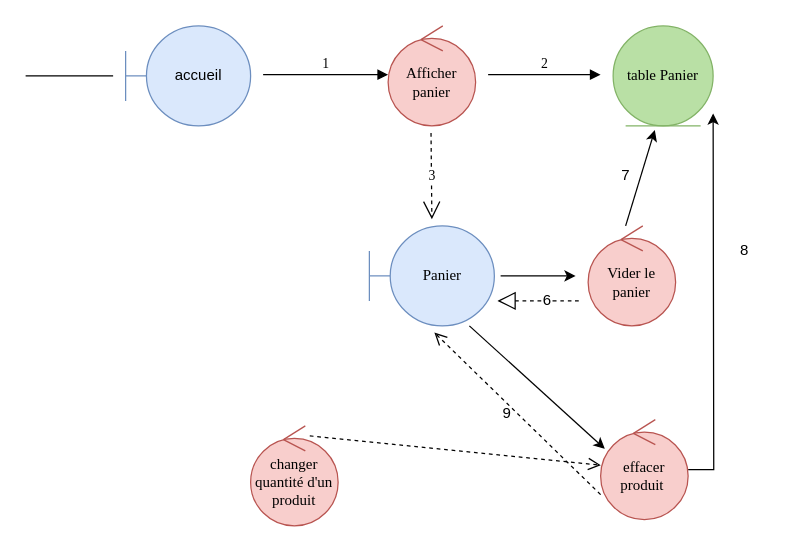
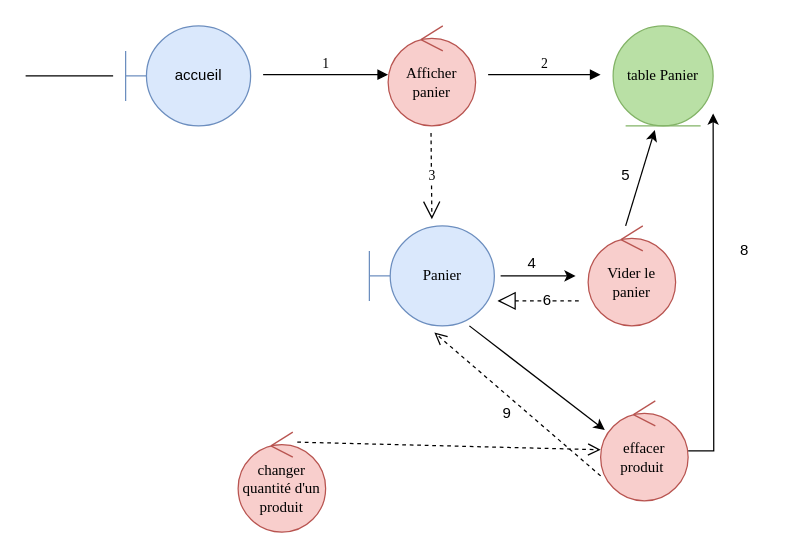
  <mxCell id="0" />
  <mxCell id="1" parent="0" />
  <mxCell id="2" value="" style="line;strokeWidth=1;fillColor=none;align=left;verticalAlign=middle;spacingTop=-1;spacingLeft=3;spacingRight=3;rotatable=0;labelPosition=right;points=[];portConstraint=eastwest;fontFamily=Verdana;" vertex="1" parent="1"><mxGeometry x="20" y="56" width="70" height="8" as="geometry" /></mxCell>
  <mxCell id="3" value="accueil" style="shape=umlBoundary;whiteSpace=wrap;html=1;fillColor=#dae8fc;strokeColor=#6c8ebf;" vertex="1" parent="1"><mxGeometry x="100" y="20" width="100" height="80" as="geometry" /></mxCell>
  <mxCell id="4" value="1" style="html=1;verticalAlign=bottom;endArrow=block;fontFamily=Verdana;entryX=0;entryY=0.488;entryDx=0;entryDy=0;entryPerimeter=0;" edge="1" parent="1" target="5"><mxGeometry width="80" relative="1" as="geometry"><mxPoint x="210" y="59" as="sourcePoint" /><mxPoint x="290" y="59" as="targetPoint" /></mxGeometry></mxCell>
  <mxCell id="5" value="Afficher panier" style="ellipse;shape=umlControl;whiteSpace=wrap;html=1;fontFamily=Verdana;fillColor=#f8cecc;strokeColor=#b85450;" vertex="1" parent="1"><mxGeometry x="310" y="20" width="70" height="80" as="geometry" /></mxCell>
  <mxCell id="6" value="2" style="html=1;verticalAlign=bottom;endArrow=block;fontFamily=Verdana;entryX=0;entryY=0.5;entryDx=0;entryDy=0;" edge="1" parent="1"><mxGeometry width="80" relative="1" as="geometry"><mxPoint x="390" y="59" as="sourcePoint" /><mxPoint x="480" y="59" as="targetPoint" /></mxGeometry></mxCell>
  <mxCell id="7" value="table Panier" style="ellipse;shape=umlEntity;whiteSpace=wrap;html=1;fontFamily=Verdana;fillColor=#B9E0A5;strokeColor=#82b366;" vertex="1" parent="1"><mxGeometry x="490" y="20" width="80" height="80" as="geometry" /></mxCell>
  <mxCell id="8" value="3" style="endArrow=open;endSize=12;dashed=1;html=1;fontFamily=Verdana;exitX=0.476;exitY=0.99;exitDx=0;exitDy=0;exitPerimeter=0;entryX=0.59;entryY=-0.023;entryDx=0;entryDy=0;entryPerimeter=0;" edge="1" parent="1"><mxGeometry width="160" relative="1" as="geometry"><mxPoint x="344.32" y="105.7" as="sourcePoint" /><mxPoint x="345" y="174.66" as="targetPoint" /></mxGeometry></mxCell>
  <mxCell id="9" value="Panier" style="shape=umlBoundary;whiteSpace=wrap;html=1;fontFamily=Verdana;fillColor=#dae8fc;strokeColor=#6c8ebf;" vertex="1" parent="1"><mxGeometry x="295" y="180" width="100" height="80" as="geometry" /></mxCell>
  <mxCell id="10" value="Vider le panier" style="ellipse;shape=umlControl;whiteSpace=wrap;html=1;fontFamily=Verdana;fillColor=#f8cecc;strokeColor=#b85450;" vertex="1" parent="1"><mxGeometry x="470" y="180" width="70" height="80" as="geometry" /></mxCell>
  <mxCell id="11" value="" style="endArrow=classic;html=1;" edge="1" parent="1"><mxGeometry width="50" height="50" relative="1" as="geometry"><mxPoint x="400" y="220" as="sourcePoint" /><mxPoint x="460" y="220" as="targetPoint" /></mxGeometry></mxCell>
  <mxCell id="12" style="edgeStyle=orthogonalEdgeStyle;rounded=0;orthogonalLoop=1;jettySize=auto;html=1;" edge="1" parent="1" source="13"><mxGeometry relative="1" as="geometry"><mxPoint x="570" y="90" as="targetPoint" /></mxGeometry></mxCell>
- <mxCell id="13" value="effacer produit&amp;nbsp;" style="ellipse;shape=umlControl;whiteSpace=wrap;html=1;fontFamily=Verdana;fillColor=#f8cecc;strokeColor=#b85450;" vertex="1" parent="1"><mxGeometry x="480" y="335" width="70" height="80" as="geometry" /></mxCell>
+ <mxCell id="13" value="effacer produit&amp;nbsp;" style="ellipse;shape=umlControl;whiteSpace=wrap;html=1;fontFamily=Verdana;fillColor=#f8cecc;strokeColor=#b85450;" vertex="1" parent="1"><mxGeometry x="480" y="320" width="70" height="80" as="geometry" /></mxCell>
  <mxCell id="14" value="" style="endArrow=classic;html=1;exitX=0.8;exitY=1;exitDx=0;exitDy=0;exitPerimeter=0;entryX=0.048;entryY=0.292;entryDx=0;entryDy=0;entryPerimeter=0;" edge="1" parent="1" source="9" target="13"><mxGeometry width="50" height="50" relative="1" as="geometry"><mxPoint x="350" y="270" as="sourcePoint" /><mxPoint x="460" y="370" as="targetPoint" /></mxGeometry></mxCell>
  <mxCell id="15" value="" style="endArrow=classic;html=1;entryX=0.417;entryY=1.042;entryDx=0;entryDy=0;entryPerimeter=0;" edge="1" parent="1" target="7"><mxGeometry width="50" height="50" relative="1" as="geometry"><mxPoint x="500" y="180" as="sourcePoint" /><mxPoint x="530" y="130" as="targetPoint" /></mxGeometry></mxCell>
+ <mxCell id="16" value="4" style="text;html=1;resizable=0;points=[];autosize=1;align=left;verticalAlign=top;spacingTop=-4;" vertex="1" parent="1"><mxGeometry x="420" y="200" width="20" height="20" as="geometry" /></mxCell>
  <mxCell id="17" value="" style="endArrow=block;dashed=1;endFill=0;endSize=12;html=1;" edge="1" parent="1"><mxGeometry width="160" relative="1" as="geometry"><mxPoint x="462.5" y="240" as="sourcePoint" /><mxPoint x="397.5" y="240" as="targetPoint" /><Array as="points"><mxPoint x="452.5" y="240" /></Array></mxGeometry></mxCell>
  <mxCell id="18" value="6" style="text;html=1;resizable=0;points=[];align=center;verticalAlign=middle;labelBackgroundColor=#ffffff;" vertex="1" connectable="0" parent="17"><mxGeometry x="-0.215" y="-1" relative="1" as="geometry"><mxPoint as="offset" /></mxGeometry></mxCell>
  <mxCell id="19" value="" style="html=1;verticalAlign=bottom;endArrow=open;dashed=1;endSize=8;entryX=0.52;entryY=1.067;entryDx=0;entryDy=0;entryPerimeter=0;exitX=0;exitY=0.75;exitDx=0;exitDy=0;exitPerimeter=0;" edge="1" parent="1" source="13" target="9"><mxGeometry relative="1" as="geometry"><mxPoint x="420" y="319.5" as="sourcePoint" /><mxPoint x="340" y="319.5" as="targetPoint" /></mxGeometry></mxCell>
- <mxCell id="20" value="7" style="text;html=1;resizable=0;points=[];autosize=1;align=left;verticalAlign=top;spacingTop=-4;" vertex="1" parent="1"><mxGeometry x="495" y="130" width="20" height="20" as="geometry" /></mxCell>
+ <mxCell id="20" value="5" style="text;html=1;resizable=0;points=[];autosize=1;align=left;verticalAlign=top;spacingTop=-4;" vertex="1" parent="1"><mxGeometry x="495" y="130" width="20" height="20" as="geometry" /></mxCell>
  <mxCell id="21" value="8" style="text;html=1;resizable=0;points=[];autosize=1;align=left;verticalAlign=top;spacingTop=-4;" vertex="1" parent="1"><mxGeometry x="590" y="190" width="20" height="20" as="geometry" /></mxCell>
  <mxCell id="22" value="9" style="text;html=1;resizable=0;points=[];autosize=1;align=left;verticalAlign=top;spacingTop=-4;" vertex="1" parent="1"><mxGeometry x="400" y="320" width="20" height="20" as="geometry" /></mxCell>
- <mxCell id="23" value="changer quantité d'un produit" style="ellipse;shape=umlControl;whiteSpace=wrap;html=1;fontFamily=Verdana;fillColor=#f8cecc;strokeColor=#b85450;" vertex="1" parent="1"><mxGeometry x="200" y="340" width="70" height="80" as="geometry" /></mxCell>
+ <mxCell id="23" value="changer quantité d'un produit" style="ellipse;shape=umlControl;whiteSpace=wrap;html=1;fontFamily=Verdana;fillColor=#f8cecc;strokeColor=#b85450;" vertex="1" parent="1"><mxGeometry x="190" y="345" width="70" height="80" as="geometry" /></mxCell>
  <mxCell id="24" value="" style="html=1;verticalAlign=bottom;endArrow=open;dashed=1;endSize=8;exitX=0.676;exitY=0.1;exitDx=0;exitDy=0;exitPerimeter=0;" edge="1" parent="1" source="23" target="13"><mxGeometry relative="1" as="geometry"><mxPoint x="490" y="390" as="sourcePoint" /><mxPoint x="330" y="260" as="targetPoint" /></mxGeometry></mxCell>
